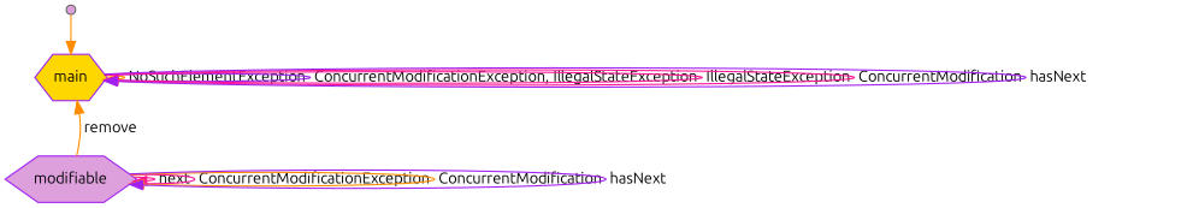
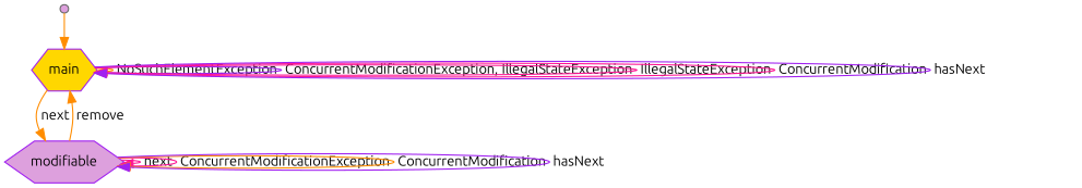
  digraph {
    fontname=Ubuntu
    nodesep=0.2
    rankdir=TB
    ranksep=0.4
    node [color=purple fillcolor=plum fontname=Ubuntu fontsize=12.0 margin=0.07 shape=hexagon style=filled]
    edge [color=darkorange fontname=Ubuntu fontsize=12.0 margin=0.05]
    "" [color=gray40 height=0.1 shape=point]
    main [fillcolor=gold]
    modifiable
    "" -> main
    main -> main [label=" NoSuchElementException "]
    main -> main [color=purple label=" ConcurrentModificationException, IllegalStateException "]
    main -> main [color=deeppink label=" IllegalStateException "]
    main -> main [color=deeppink label=" ConcurrentModification "]
    main -> main [color=purple label=" hasNext "]
+   main -> modifiable [label=" next "]
    modifiable -> main [label=" remove "]
    modifiable -> modifiable [color=deeppink label=" next "]
    modifiable -> modifiable [color=deeppink label=" ConcurrentModificationException "]
    modifiable -> modifiable [label=" ConcurrentModification "]
    modifiable -> modifiable [color=purple label=" hasNext "]
  }
